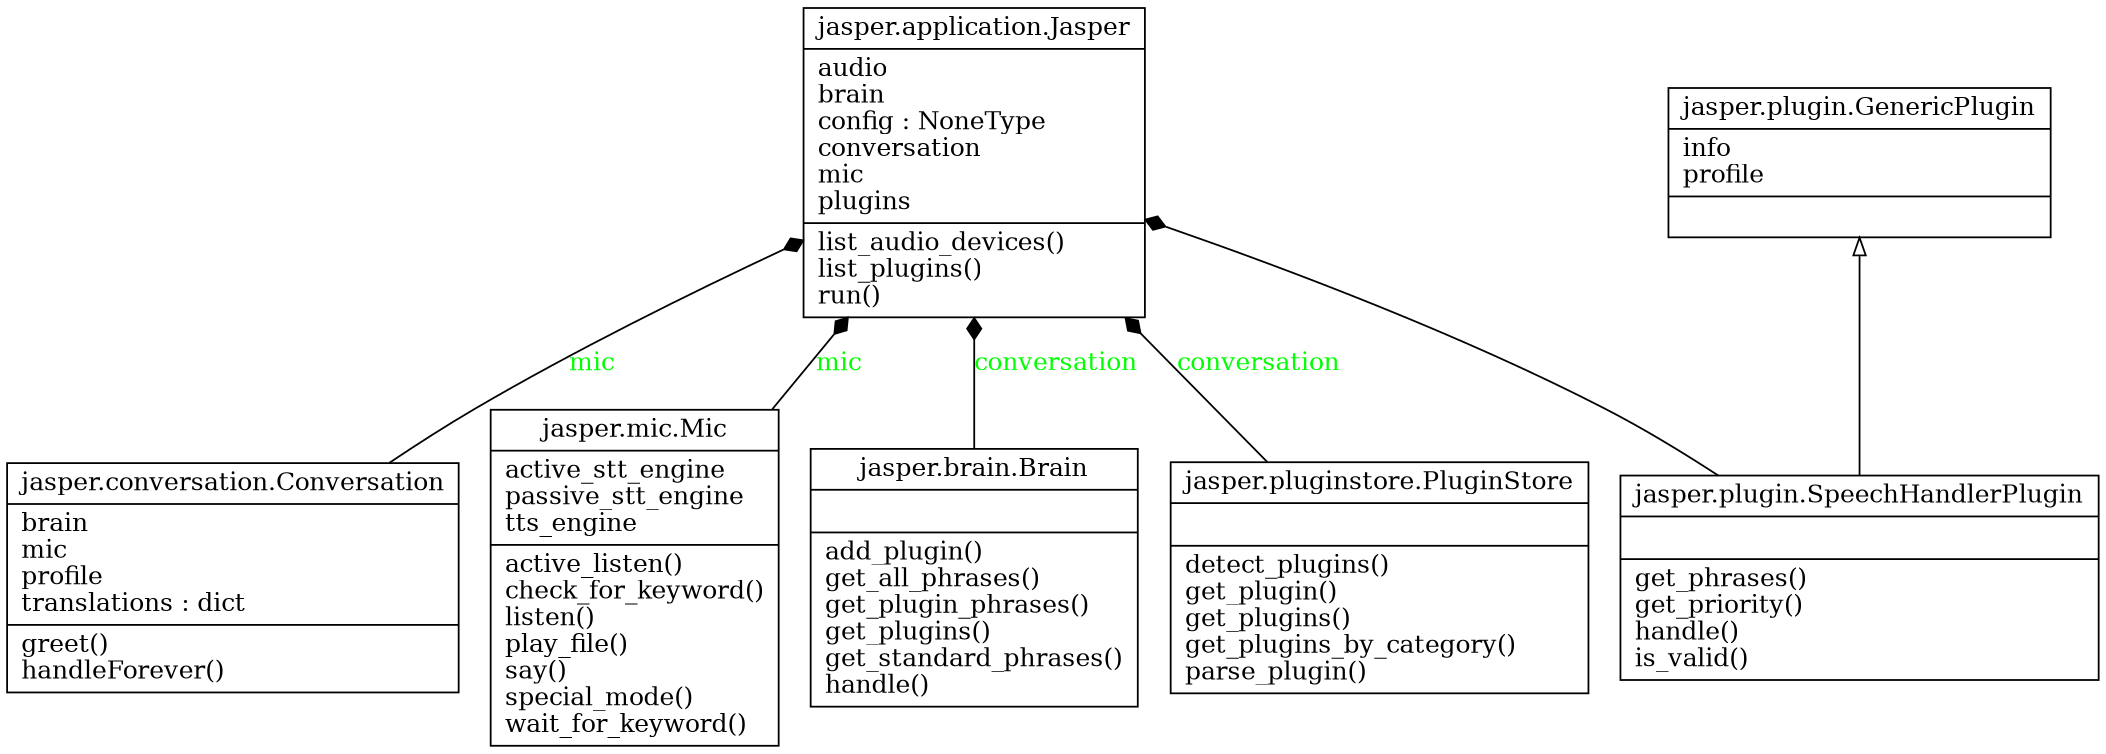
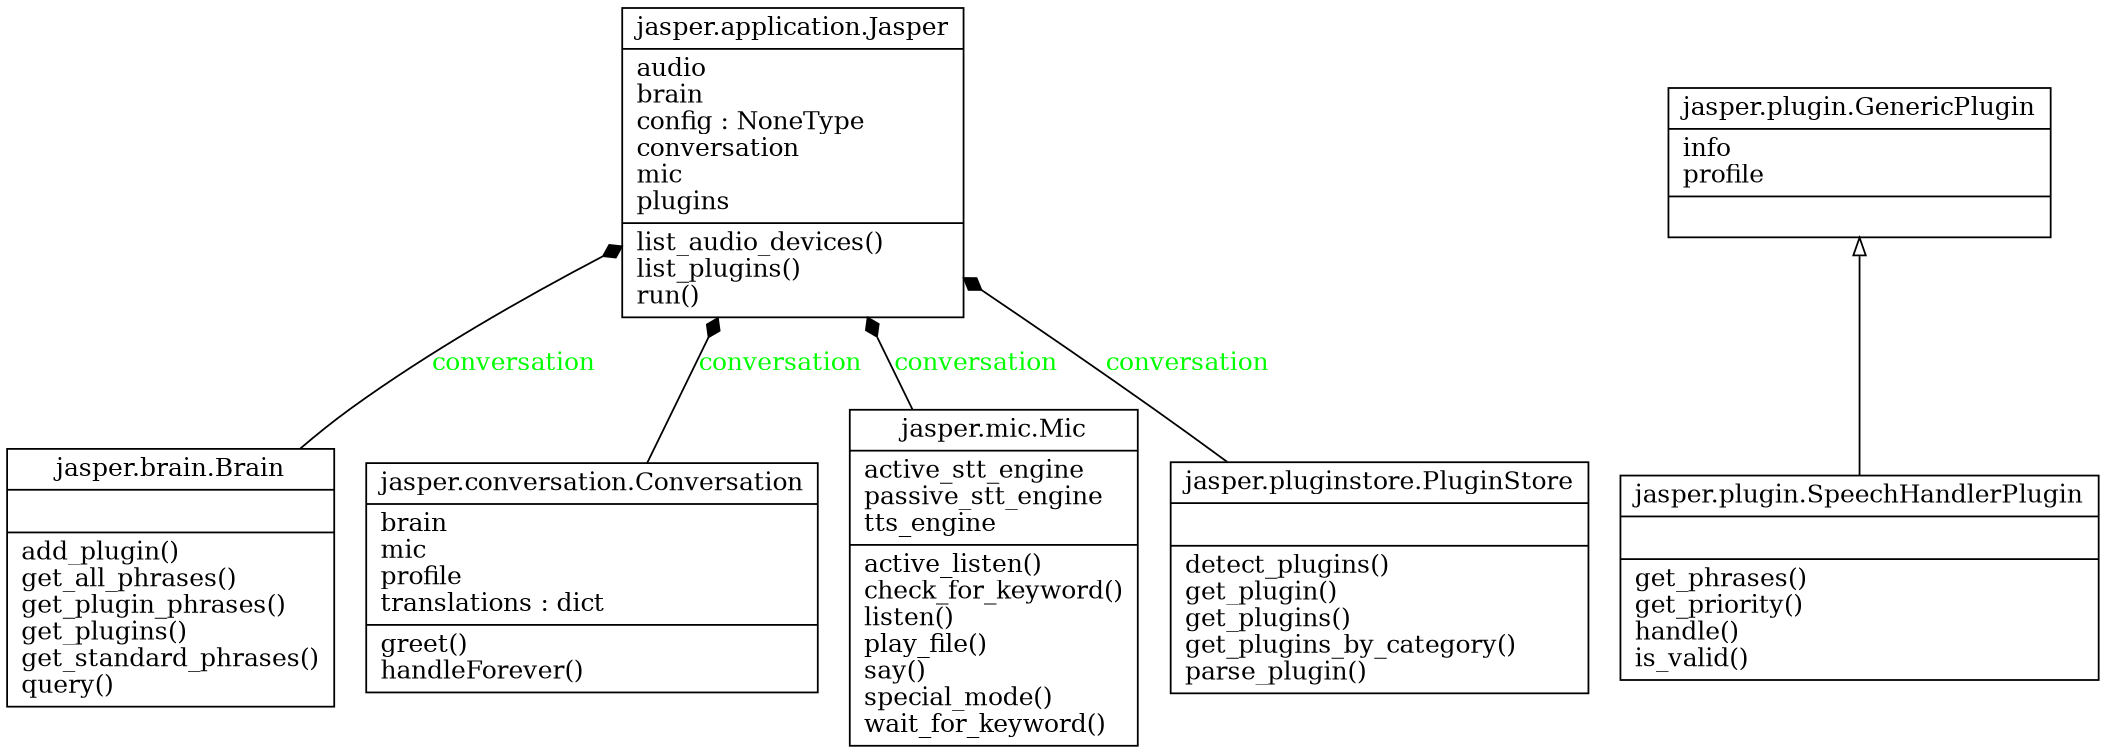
  digraph {
    rankdir=BT
    node [shape=record]
    edge [arrowhead=diamond arrowtail=none fontcolor=green style=solid]
    n1 [label="{jasper.application.Jasper|audio\lbrain\lconfig : NoneType\lconversation\lmic\lplugins\l|list_audio_devices()\llist_plugins()\lrun()\l}"]
-   n2 [label="{jasper.brain.Brain|\l|add_plugin()\lget_all_phrases()\lget_plugin_phrases()\lget_plugins()\lget_standard_phrases()\lhandle()\l}"]
+   n2 [label="{jasper.brain.Brain|\l|add_plugin()\lget_all_phrases()\lget_plugin_phrases()\lget_plugins()\lget_standard_phrases()\lquery()\l}"]
    n3 [label="{jasper.conversation.Conversation|brain\lmic\lprofile\ltranslations : dict\l|greet()\lhandleForever()\l}"]
    n4 [label="{jasper.mic.Mic|active_stt_engine\lpassive_stt_engine\ltts_engine\l|active_listen()\lcheck_for_keyword()\llisten()\lplay_file()\lsay()\lspecial_mode()\lwait_for_keyword()\l}"]
    n5 [label="{jasper.plugin.GenericPlugin|info\lprofile\l|}"]
    n6 [label="{jasper.plugin.SpeechHandlerPlugin|\l|get_phrases()\lget_priority()\lhandle()\lis_valid()\l}"]
    n7 [label="{jasper.pluginstore.PluginStore|\l|detect_plugins()\lget_plugin()\lget_plugins()\lget_plugins_by_category()\lparse_plugin()\l}"]
    n2 -> n1 [label=conversation]
-   n3 -> n1 [label=mic]
-   n4 -> n1 [label=mic]
-   n6 -> n1 [fontcolor=""]
+   n3 -> n1 [label=conversation]
+   n4 -> n1 [label=conversation]
    n6 -> n5 [arrowhead=empty fontcolor="" style=""]
    n7 -> n1 [label=conversation]
  }
